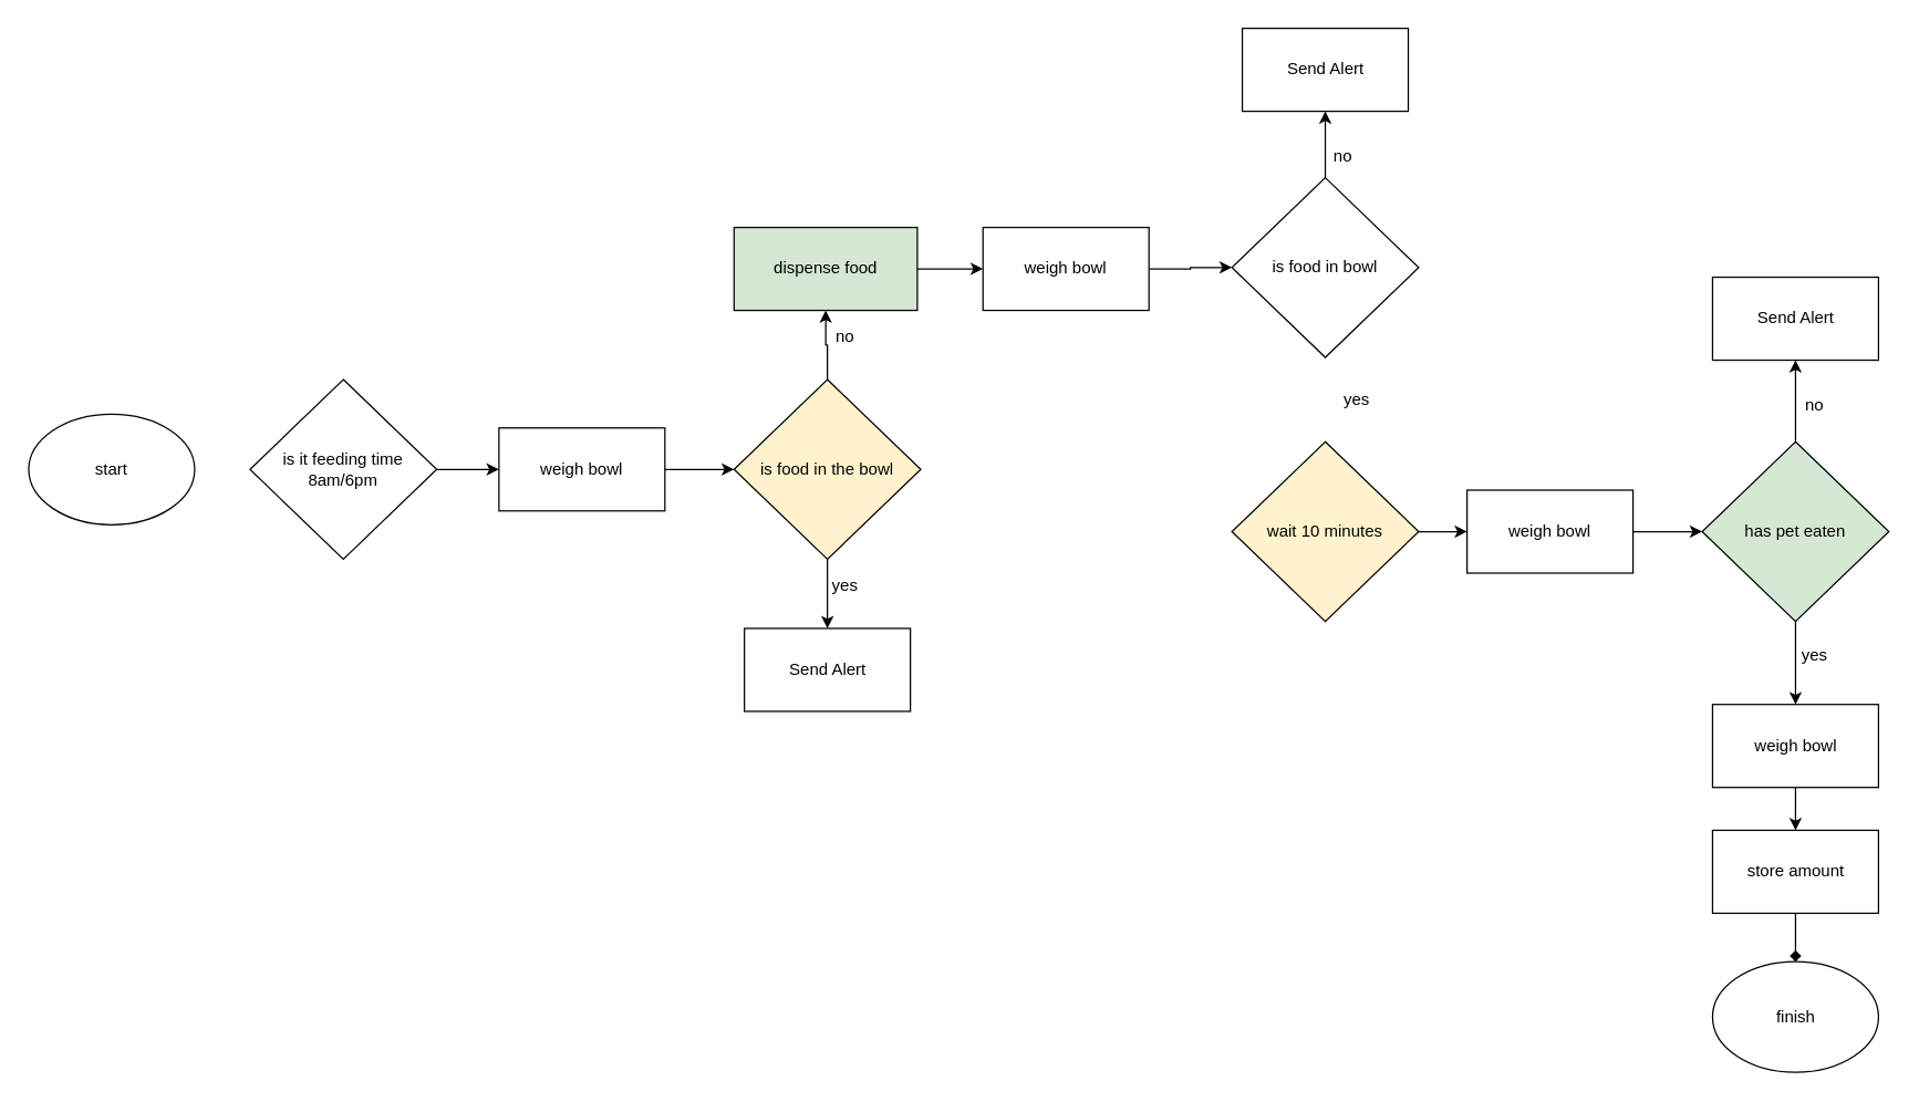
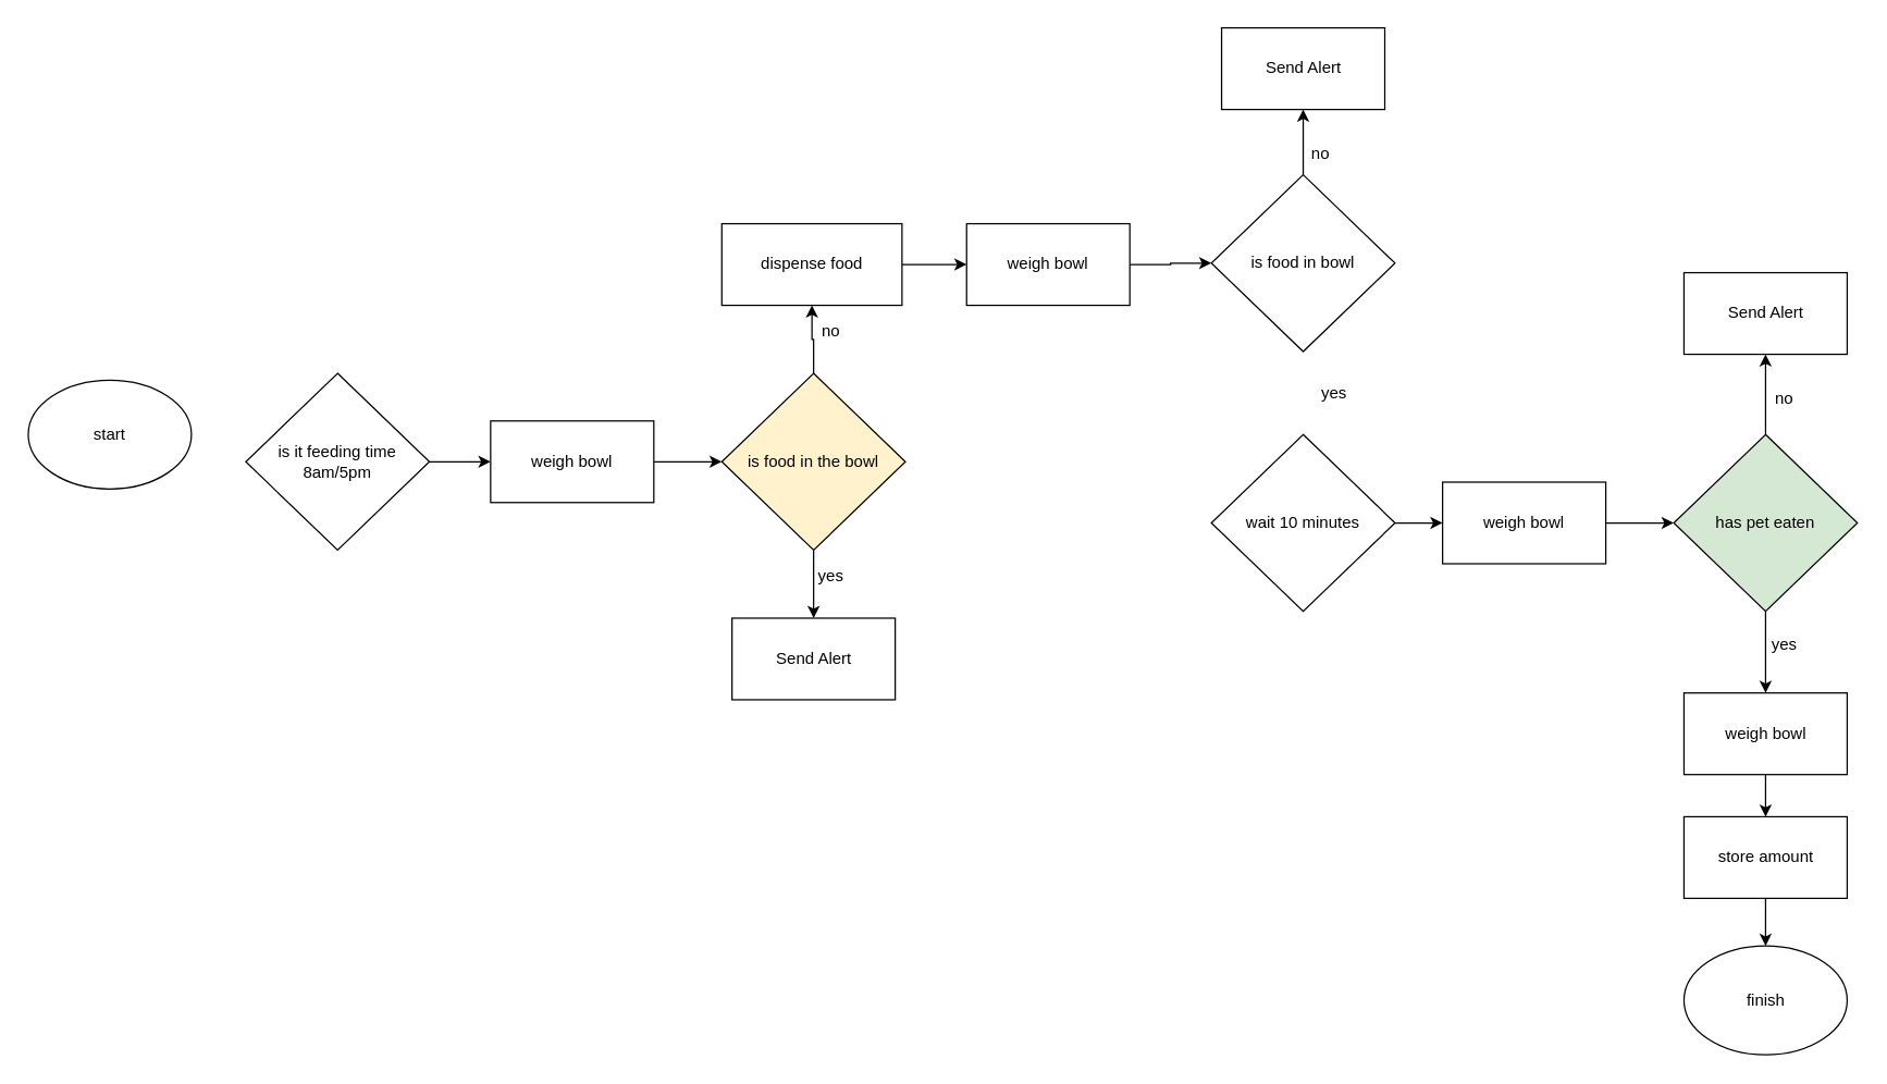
  <mxCell id="0" />
  <mxCell id="1" parent="0" />
- <mxCell id="2" value="start" style="ellipse;whiteSpace=wrap;html=1;" parent="1" vertex="1"><mxGeometry x="20" y="299" width="120" height="80" as="geometry" /></mxCell>
+ <mxCell id="2" value="start" style="ellipse;whiteSpace=wrap;html=1;" parent="1" vertex="1"><mxGeometry x="20" y="279" width="120" height="80" as="geometry" /></mxCell>
  <mxCell id="3" value="" style="edgeStyle=orthogonalEdgeStyle;rounded=0;orthogonalLoop=1;jettySize=auto;html=1;" parent="1" source="4" target="6" edge="1"><mxGeometry relative="1" as="geometry" /></mxCell>
- <mxCell id="4" value="is it feeding time 8am/6pm" style="rhombus;whiteSpace=wrap;html=1;" parent="1" vertex="1"><mxGeometry x="180" y="274" width="135" height="130" as="geometry" /></mxCell>
+ <mxCell id="4" value="is it feeding time 8am/5pm" style="rhombus;whiteSpace=wrap;html=1;" parent="1" vertex="1"><mxGeometry x="180" y="274" width="135" height="130" as="geometry" /></mxCell>
  <mxCell id="5" value="" style="edgeStyle=orthogonalEdgeStyle;rounded=0;orthogonalLoop=1;jettySize=auto;html=1;" parent="1" source="6" target="9" edge="1"><mxGeometry relative="1" as="geometry" /></mxCell>
  <mxCell id="6" value="weigh bowl" style="rounded=0;whiteSpace=wrap;html=1;" parent="1" vertex="1"><mxGeometry x="360" y="309" width="120" height="60" as="geometry" /></mxCell>
  <mxCell id="7" value="" style="edgeStyle=orthogonalEdgeStyle;rounded=0;orthogonalLoop=1;jettySize=auto;html=1;" parent="1" source="9" target="11" edge="1"><mxGeometry relative="1" as="geometry" /></mxCell>
  <mxCell id="8" value="" style="edgeStyle=orthogonalEdgeStyle;rounded=0;orthogonalLoop=1;jettySize=auto;html=1;" parent="1" source="9" target="19" edge="1"><mxGeometry relative="1" as="geometry" /></mxCell>
  <mxCell id="9" value="is food in the bowl" style="rhombus;whiteSpace=wrap;html=1;fillColor=#fff2cc;" parent="1" vertex="1"><mxGeometry x="530" y="274" width="135" height="130" as="geometry" /></mxCell>
  <mxCell id="10" value="" style="edgeStyle=orthogonalEdgeStyle;rounded=0;orthogonalLoop=1;jettySize=auto;html=1;" edge="1" parent="1" source="11" target="26"><mxGeometry relative="1" as="geometry" /></mxCell>
- <mxCell id="11" value="dispense food" style="rounded=0;whiteSpace=wrap;html=1;fillColor=#d5e8d4;" parent="1" vertex="1"><mxGeometry x="530" y="164" width="132.5" height="60" as="geometry" /></mxCell>
+ <mxCell id="11" value="dispense food" style="rounded=0;whiteSpace=wrap;html=1;" parent="1" vertex="1"><mxGeometry x="530" y="164" width="132.5" height="60" as="geometry" /></mxCell>
  <mxCell id="12" value="" style="edgeStyle=orthogonalEdgeStyle;rounded=0;orthogonalLoop=1;jettySize=auto;html=1;" parent="1" source="13" target="15" edge="1"><mxGeometry relative="1" as="geometry" /></mxCell>
- <mxCell id="13" value="wait 10 minutes" style="rhombus;whiteSpace=wrap;html=1;fillColor=#fff2cc;" parent="1" vertex="1"><mxGeometry x="890" y="319" width="135" height="130" as="geometry" /></mxCell>
+ <mxCell id="13" value="wait 10 minutes" style="rhombus;whiteSpace=wrap;html=1;" parent="1" vertex="1"><mxGeometry x="890" y="319" width="135" height="130" as="geometry" /></mxCell>
  <mxCell id="14" value="" style="edgeStyle=orthogonalEdgeStyle;rounded=0;orthogonalLoop=1;jettySize=auto;html=1;" parent="1" source="15" target="18" edge="1"><mxGeometry relative="1" as="geometry" /></mxCell>
  <mxCell id="15" value="weigh bowl" style="whiteSpace=wrap;html=1;" parent="1" vertex="1"><mxGeometry x="1060" y="354" width="120" height="60" as="geometry" /></mxCell>
  <mxCell id="16" value="" style="edgeStyle=orthogonalEdgeStyle;rounded=0;orthogonalLoop=1;jettySize=auto;html=1;" parent="1" source="18" target="20" edge="1"><mxGeometry relative="1" as="geometry" /></mxCell>
  <mxCell id="17" value="" style="edgeStyle=orthogonalEdgeStyle;rounded=0;orthogonalLoop=1;jettySize=auto;html=1;" edge="1" parent="1" source="18" target="28"><mxGeometry relative="1" as="geometry" /></mxCell>
  <mxCell id="18" value="has pet eaten" style="rhombus;whiteSpace=wrap;html=1;fillColor=#d5e8d4;" parent="1" vertex="1"><mxGeometry x="1230" y="319" width="135" height="130" as="geometry" /></mxCell>
  <mxCell id="19" value="Send Alert" style="rounded=0;whiteSpace=wrap;html=1;" parent="1" vertex="1"><mxGeometry x="537.5" y="454" width="120" height="60" as="geometry" /></mxCell>
  <mxCell id="20" value="Send Alert" style="rounded=0;whiteSpace=wrap;html=1;" parent="1" vertex="1"><mxGeometry x="1237.5" y="200" width="120" height="60" as="geometry" /></mxCell>
  <mxCell id="21" value="yes" style="text;html=1;align=center;verticalAlign=middle;resizable=0;points=[];autosize=1;strokeColor=none;fillColor=none;" parent="1" vertex="1"><mxGeometry x="590" y="408" width="40" height="30" as="geometry" /></mxCell>
  <mxCell id="22" value="no" style="text;html=1;align=center;verticalAlign=middle;resizable=0;points=[];autosize=1;strokeColor=none;fillColor=none;" parent="1" vertex="1"><mxGeometry x="590" y="228" width="40" height="30" as="geometry" /></mxCell>
  <mxCell id="23" value="yes" style="text;html=1;align=center;verticalAlign=middle;resizable=0;points=[];autosize=1;strokeColor=none;fillColor=none;" parent="1" vertex="1"><mxGeometry x="1291.25" y="459" width="40" height="30" as="geometry" /></mxCell>
  <mxCell id="24" value="no" style="text;html=1;align=center;verticalAlign=middle;resizable=0;points=[];autosize=1;strokeColor=none;fillColor=none;" parent="1" vertex="1"><mxGeometry x="1291.25" y="278" width="40" height="30" as="geometry" /></mxCell>
  <mxCell id="25" value="" style="edgeStyle=orthogonalEdgeStyle;rounded=0;orthogonalLoop=1;jettySize=auto;html=1;" edge="1" parent="1" source="26" target="33"><mxGeometry relative="1" as="geometry" /></mxCell>
  <mxCell id="26" value="weigh bowl" style="rounded=0;whiteSpace=wrap;html=1;" vertex="1" parent="1"><mxGeometry x="710" y="164" width="120" height="60" as="geometry" /></mxCell>
  <mxCell id="27" value="" style="edgeStyle=orthogonalEdgeStyle;rounded=0;orthogonalLoop=1;jettySize=auto;html=1;" edge="1" parent="1" source="28" target="30"><mxGeometry relative="1" as="geometry" /></mxCell>
  <mxCell id="28" value="weigh bowl" style="whiteSpace=wrap;html=1;" vertex="1" parent="1"><mxGeometry x="1237.5" y="509" width="120" height="60" as="geometry" /></mxCell>
- <mxCell id="29" value="" style="edgeStyle=orthogonalEdgeStyle;rounded=0;orthogonalLoop=1;jettySize=auto;html=1;endArrow=diamond;" edge="1" parent="1" source="30" target="31"><mxGeometry relative="1" as="geometry" /></mxCell>
+ <mxCell id="29" value="" style="edgeStyle=orthogonalEdgeStyle;rounded=0;orthogonalLoop=1;jettySize=auto;html=1;" edge="1" parent="1" source="30" target="31"><mxGeometry relative="1" as="geometry" /></mxCell>
  <mxCell id="30" value="store amount" style="whiteSpace=wrap;html=1;" vertex="1" parent="1"><mxGeometry x="1237.5" y="600" width="120" height="60" as="geometry" /></mxCell>
  <mxCell id="31" value="finish" style="ellipse;whiteSpace=wrap;html=1;" vertex="1" parent="1"><mxGeometry x="1237.5" y="695" width="120" height="80" as="geometry" /></mxCell>
  <mxCell id="32" value="" style="edgeStyle=orthogonalEdgeStyle;rounded=0;orthogonalLoop=1;jettySize=auto;html=1;" edge="1" parent="1" source="33" target="35"><mxGeometry relative="1" as="geometry" /></mxCell>
  <mxCell id="33" value="is food in bowl" style="rhombus;whiteSpace=wrap;html=1;" vertex="1" parent="1"><mxGeometry x="890" y="128" width="135" height="130" as="geometry" /></mxCell>
  <mxCell id="34" value="yes" style="text;html=1;align=center;verticalAlign=middle;resizable=0;points=[];autosize=1;strokeColor=none;fillColor=none;" vertex="1" parent="1"><mxGeometry x="960" y="274" width="40" height="30" as="geometry" /></mxCell>
  <mxCell id="35" value="Send Alert" style="rounded=0;whiteSpace=wrap;html=1;" vertex="1" parent="1"><mxGeometry x="897.5" y="20" width="120" height="60" as="geometry" /></mxCell>
  <mxCell id="36" value="no" style="text;html=1;align=center;verticalAlign=middle;resizable=0;points=[];autosize=1;strokeColor=none;fillColor=none;" vertex="1" parent="1"><mxGeometry x="950" y="98" width="40" height="30" as="geometry" /></mxCell>
